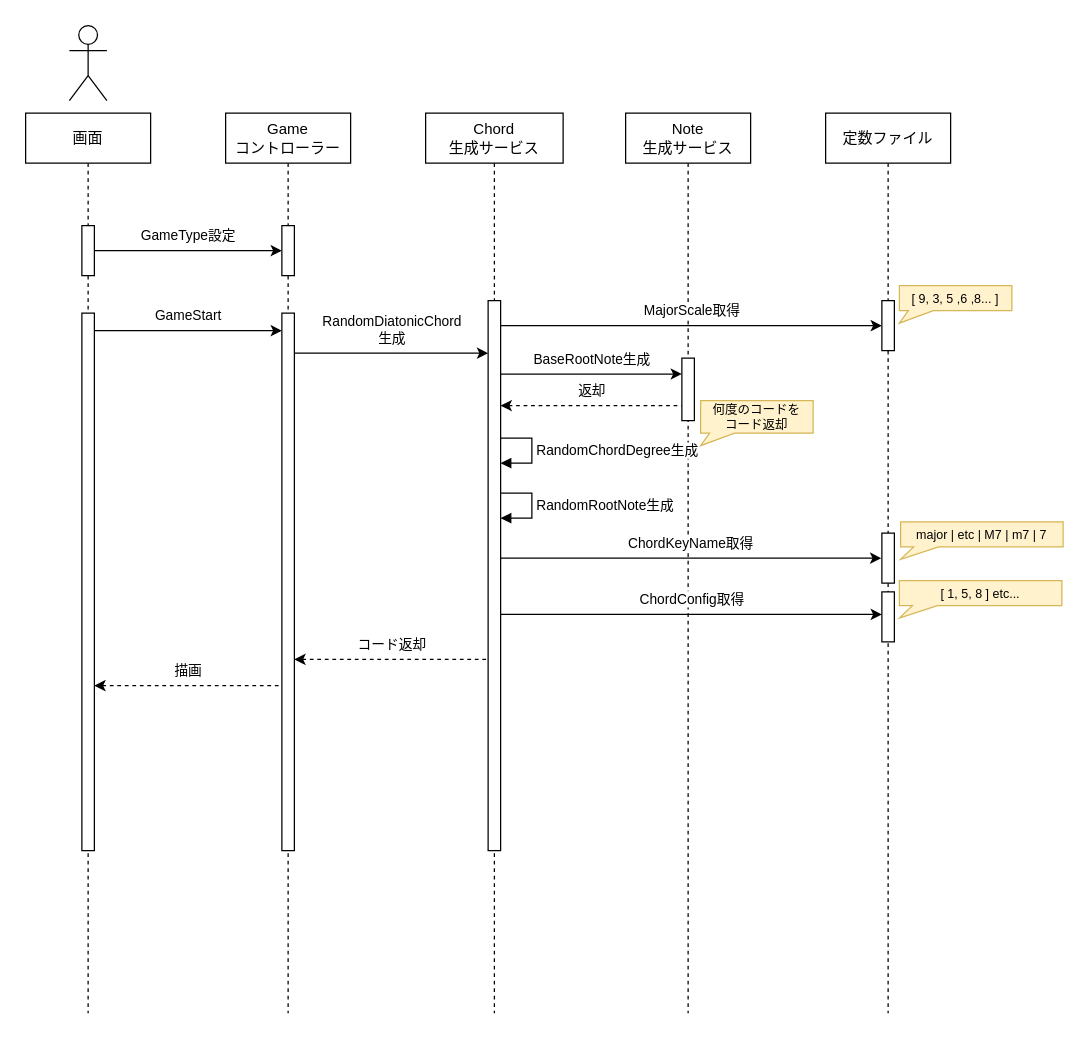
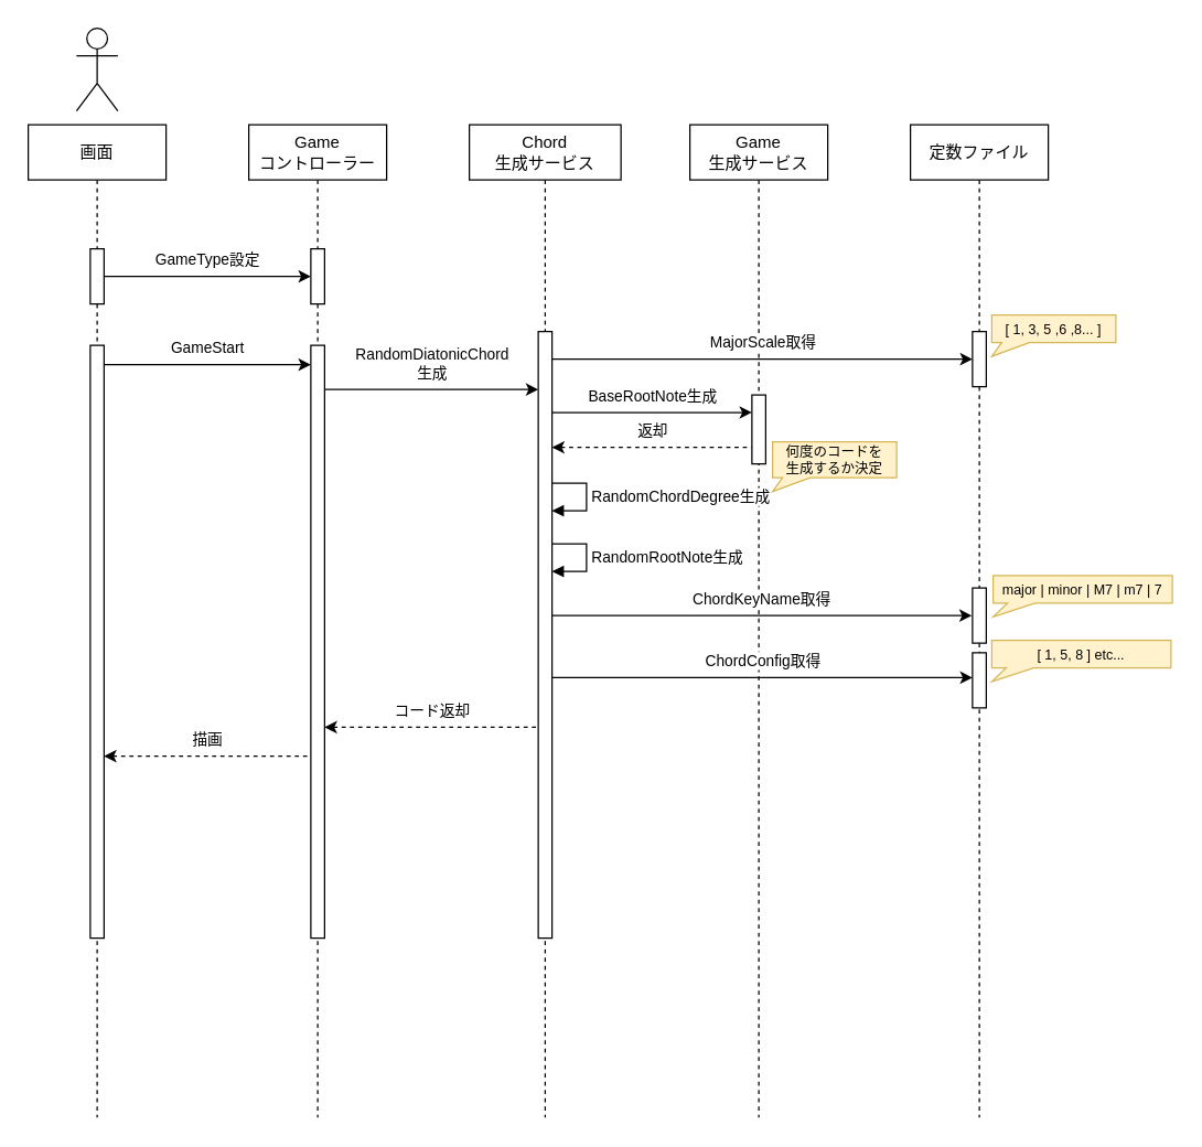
  <mxCell id="0" />
  <mxCell id="1" parent="0" />
  <mxCell id="2" value="画面" style="shape=umlLifeline;perimeter=lifelinePerimeter;whiteSpace=wrap;html=1;container=1;collapsible=0;recursiveResize=0;outlineConnect=0;" vertex="1" parent="1"><mxGeometry y="90" width="100" height="720" as="geometry" x="20" /></mxCell>
  <mxCell id="3" value="" style="html=1;points=[];perimeter=orthogonalPerimeter;" vertex="1" parent="2"><mxGeometry x="45" y="90" width="10" height="40" as="geometry" /></mxCell>
  <mxCell id="4" value="" style="html=1;points=[];perimeter=orthogonalPerimeter;" vertex="1" parent="2"><mxGeometry x="45" y="160" width="10" height="430" as="geometry" /></mxCell>
  <mxCell id="5" value="Game&lt;br&gt;コントローラー" style="shape=umlLifeline;perimeter=lifelinePerimeter;whiteSpace=wrap;html=1;container=1;collapsible=0;recursiveResize=0;outlineConnect=0;" vertex="1" parent="1"><mxGeometry x="180" y="90" width="100" height="720" as="geometry" /></mxCell>
  <mxCell id="6" value="" style="html=1;points=[];perimeter=orthogonalPerimeter;" vertex="1" parent="5"><mxGeometry x="45" y="90" width="10" height="40" as="geometry" /></mxCell>
  <mxCell id="7" value="" style="html=1;points=[];perimeter=orthogonalPerimeter;" vertex="1" parent="5"><mxGeometry x="45" y="160" width="10" height="430" as="geometry" /></mxCell>
  <mxCell id="8" value="GameStart" style="endArrow=classic;html=1;startArrow=none;startFill=0;align=center;verticalAlign=bottom;endFill=1;strokeWidth=1;" edge="1" parent="5"><mxGeometry y="3" relative="1" as="geometry"><mxPoint x="-105" y="174" as="sourcePoint" /><mxPoint x="45.0" y="174" as="targetPoint" /></mxGeometry></mxCell>
  <mxCell id="9" value="描画" style="endArrow=none;html=1;startArrow=classic;startFill=1;align=center;verticalAlign=bottom;endFill=0;strokeWidth=1;dashed=1;" edge="1" parent="5"><mxGeometry y="3" relative="1" as="geometry"><mxPoint x="-105" y="458" as="sourcePoint" /><mxPoint x="45.0" y="458" as="targetPoint" /></mxGeometry></mxCell>
  <mxCell id="10" value="Chord&lt;br&gt;生成サービス" style="shape=umlLifeline;perimeter=lifelinePerimeter;whiteSpace=wrap;html=1;container=1;collapsible=0;recursiveResize=0;outlineConnect=0;" vertex="1" parent="1"><mxGeometry x="340" y="90" width="110" height="720" as="geometry" /></mxCell>
  <mxCell id="11" value="" style="html=1;points=[];perimeter=orthogonalPerimeter;" vertex="1" parent="10"><mxGeometry x="50" y="150" width="10" height="440" as="geometry" /></mxCell>
- <mxCell id="12" value="Note&lt;br&gt;生成サービス" style="shape=umlLifeline;perimeter=lifelinePerimeter;whiteSpace=wrap;html=1;container=1;collapsible=0;recursiveResize=0;outlineConnect=0;" vertex="1" parent="1"><mxGeometry x="500" y="90" width="100" height="720" as="geometry" /></mxCell>
+ <mxCell id="12" value="Game&lt;br&gt;生成サービス" style="shape=umlLifeline;perimeter=lifelinePerimeter;whiteSpace=wrap;html=1;container=1;collapsible=0;recursiveResize=0;outlineConnect=0;" vertex="1" parent="1"><mxGeometry x="500" y="90" width="100" height="720" as="geometry" /></mxCell>
  <mxCell id="13" value="" style="html=1;points=[];perimeter=orthogonalPerimeter;" vertex="1" parent="12"><mxGeometry x="45" y="196" width="10" height="50" as="geometry" /></mxCell>
  <mxCell id="14" value="BaseRootNote生成" style="endArrow=classic;html=1;startArrow=none;startFill=0;align=center;verticalAlign=bottom;endFill=1;strokeWidth=1;" edge="1" parent="12" source="11"><mxGeometry y="3" relative="1" as="geometry"><mxPoint x="-105" y="208.75" as="sourcePoint" /><mxPoint x="45" y="208.75" as="targetPoint" /></mxGeometry></mxCell>
  <mxCell id="15" value="" style="shape=umlActor;verticalLabelPosition=bottom;verticalAlign=top;html=1;outlineConnect=0;" vertex="1" parent="1"><mxGeometry x="55" y="20" width="30" height="60" as="geometry" /></mxCell>
  <mxCell id="16" value="GameType設定" style="endArrow=classic;html=1;startArrow=none;startFill=0;align=center;verticalAlign=bottom;endFill=1;strokeWidth=1;" edge="1" parent="1"><mxGeometry y="3" relative="1" as="geometry"><mxPoint x="75" y="200" as="sourcePoint" /><mxPoint x="225" y="200" as="targetPoint" /></mxGeometry></mxCell>
  <mxCell id="17" value="RandomDiatonicChord&lt;br&gt;生成" style="endArrow=classic;html=1;startArrow=none;startFill=0;align=center;verticalAlign=bottom;endFill=1;strokeWidth=1;" edge="1" parent="1" target="11"><mxGeometry y="3" relative="1" as="geometry"><mxPoint x="235" y="282" as="sourcePoint" /><mxPoint x="385" y="282" as="targetPoint" /></mxGeometry></mxCell>
  <mxCell id="18" value="コード返却" style="endArrow=none;html=1;startArrow=classic;startFill=1;align=center;verticalAlign=bottom;endFill=0;strokeWidth=1;dashed=1;" edge="1" parent="1" target="11"><mxGeometry y="3" relative="1" as="geometry"><mxPoint x="235" y="527" as="sourcePoint" /><mxPoint x="385" y="527" as="targetPoint" /></mxGeometry></mxCell>
  <mxCell id="19" value="返却" style="endArrow=none;html=1;startArrow=classic;startFill=1;align=center;verticalAlign=bottom;endFill=0;strokeWidth=1;dashed=1;" edge="1" parent="1" source="11"><mxGeometry y="3" relative="1" as="geometry"><mxPoint x="395.172" y="324" as="sourcePoint" /><mxPoint x="545" y="324" as="targetPoint" /></mxGeometry></mxCell>
  <mxCell id="20" value="定数ファイル" style="shape=umlLifeline;perimeter=lifelinePerimeter;whiteSpace=wrap;html=1;container=1;collapsible=0;recursiveResize=0;outlineConnect=0;" vertex="1" parent="1"><mxGeometry x="660" y="90" width="100" height="720" as="geometry" /></mxCell>
  <mxCell id="21" value="" style="html=1;points=[];perimeter=orthogonalPerimeter;" vertex="1" parent="20"><mxGeometry x="45" y="150" width="10" height="40" as="geometry" /></mxCell>
  <mxCell id="22" value="" style="html=1;points=[];perimeter=orthogonalPerimeter;" vertex="1" parent="20"><mxGeometry x="45" y="336" width="10" height="40" as="geometry" /></mxCell>
  <mxCell id="23" value="" style="html=1;points=[];perimeter=orthogonalPerimeter;" vertex="1" parent="20"><mxGeometry x="45" y="383" width="10" height="40" as="geometry" /></mxCell>
  <mxCell id="24" value="MajorScale取得" style="endArrow=classic;html=1;startArrow=none;startFill=0;align=center;verticalAlign=bottom;endFill=1;strokeWidth=1;" edge="1" parent="1"><mxGeometry y="3" relative="1" as="geometry"><mxPoint x="400" y="260" as="sourcePoint" /><mxPoint x="705" y="260" as="targetPoint" /></mxGeometry></mxCell>
  <mxCell id="25" value="RandomRootNote生成" style="edgeStyle=orthogonalEdgeStyle;html=1;align=left;spacingLeft=2;endArrow=block;rounded=0;entryX=1;entryY=0;strokeWidth=1;" edge="1" parent="1" source="11"><mxGeometry relative="1" as="geometry"><mxPoint x="395" y="394" as="sourcePoint" /><Array as="points"><mxPoint x="425" y="394" /><mxPoint x="425" y="414" /></Array><mxPoint x="400" y="414" as="targetPoint" /></mxGeometry></mxCell>
  <mxCell id="26" value="ChordKeyName取得" style="endArrow=classic;html=1;startArrow=none;startFill=0;align=center;verticalAlign=bottom;endFill=1;strokeWidth=1;" edge="1" parent="1" source="11"><mxGeometry y="3" relative="1" as="geometry"><mxPoint x="410" y="460" as="sourcePoint" /><mxPoint x="704.5" y="446" as="targetPoint" /></mxGeometry></mxCell>
- <mxCell id="27" value="major | etc | M7 | m7 | 7" style="shape=callout;whiteSpace=wrap;html=1;perimeter=calloutPerimeter;position2=0;size=10;position=0.08;fontSize=10;rounded=0;sketch=0;fillColor=#fff2cc;strokeColor=#d6b656;" vertex="1" parent="1"><mxGeometry x="720" y="417" width="130" height="30" as="geometry" /></mxCell>
- <mxCell id="28" value="[ 9, 3, 5 ,6 ,8... ]" style="shape=callout;whiteSpace=wrap;html=1;perimeter=calloutPerimeter;position2=0;size=10;position=0.08;fontSize=10;rounded=0;sketch=0;fillColor=#fff2cc;strokeColor=#d6b656;" vertex="1" parent="1"><mxGeometry x="719" y="228" width="90" height="30" as="geometry" /></mxCell>
+ <mxCell id="27" value="major | minor | M7 | m7 | 7" style="shape=callout;whiteSpace=wrap;html=1;perimeter=calloutPerimeter;position2=0;size=10;position=0.08;fontSize=10;rounded=0;sketch=0;fillColor=#fff2cc;strokeColor=#d6b656;" vertex="1" parent="1"><mxGeometry x="720" y="417" width="130" height="30" as="geometry" /></mxCell>
+ <mxCell id="28" value="[ 1, 3, 5 ,6 ,8... ]" style="shape=callout;whiteSpace=wrap;html=1;perimeter=calloutPerimeter;position2=0;size=10;position=0.08;fontSize=10;rounded=0;sketch=0;fillColor=#fff2cc;strokeColor=#d6b656;" vertex="1" parent="1"><mxGeometry x="719" y="228" width="90" height="30" as="geometry" /></mxCell>
  <mxCell id="29" value="RandomChordDegree生成" style="edgeStyle=orthogonalEdgeStyle;html=1;align=left;spacingLeft=2;endArrow=block;rounded=0;entryX=1;entryY=0;strokeWidth=1;" edge="1" parent="1" source="11"><mxGeometry relative="1" as="geometry"><mxPoint x="395" y="350" as="sourcePoint" /><Array as="points"><mxPoint x="425" y="350" /><mxPoint x="425" y="370" /></Array><mxPoint x="400" y="370" as="targetPoint" /></mxGeometry></mxCell>
- <mxCell id="30" value="何度のコードを&lt;br&gt;コード返却" style="shape=callout;whiteSpace=wrap;html=1;perimeter=calloutPerimeter;position2=0;size=10;position=0.08;fontSize=10;rounded=0;sketch=0;fillColor=#fff2cc;strokeColor=#d6b656;" vertex="1" parent="1"><mxGeometry x="560" y="320" width="90" height="36" as="geometry" /></mxCell>
+ <mxCell id="30" value="何度のコードを&lt;br&gt;生成するか決定" style="shape=callout;whiteSpace=wrap;html=1;perimeter=calloutPerimeter;position2=0;size=10;position=0.08;fontSize=10;rounded=0;sketch=0;fillColor=#fff2cc;strokeColor=#d6b656;" vertex="1" parent="1"><mxGeometry x="560" y="320" width="90" height="36" as="geometry" /></mxCell>
  <mxCell id="31" value="ChordConfig取得" style="endArrow=classic;html=1;startArrow=none;startFill=0;align=center;verticalAlign=bottom;endFill=1;strokeWidth=1;" edge="1" parent="1"><mxGeometry y="3" relative="1" as="geometry"><mxPoint x="400" y="491" as="sourcePoint" /><mxPoint x="705" y="491" as="targetPoint" /></mxGeometry></mxCell>
  <mxCell id="32" value="[ 1, 5, 8 ] etc..." style="shape=callout;whiteSpace=wrap;html=1;perimeter=calloutPerimeter;position2=0;size=10;position=0.08;fontSize=10;rounded=0;sketch=0;fillColor=#fff2cc;strokeColor=#d6b656;" vertex="1" parent="1"><mxGeometry x="719" y="464" width="130" height="30" as="geometry" /></mxCell>
